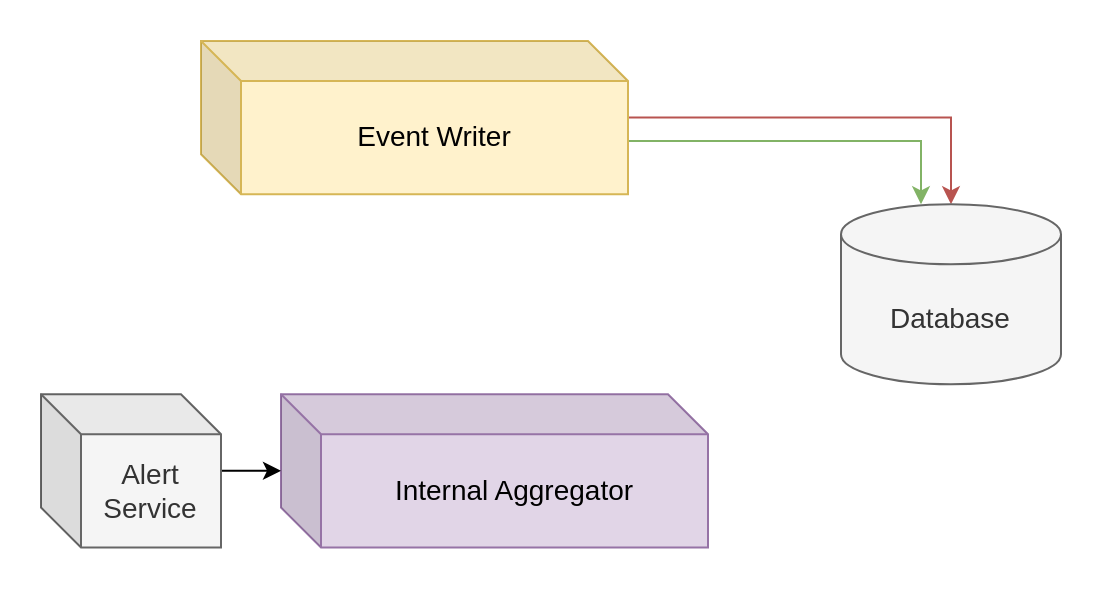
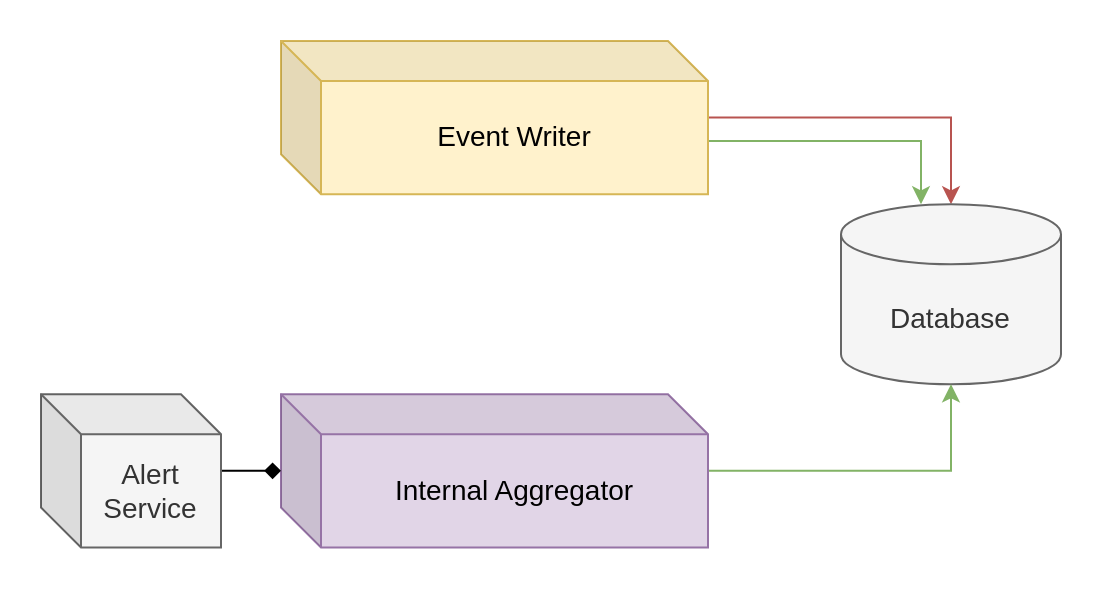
  <mxCell id="0" />
  <mxCell id="1" parent="0" />
  <mxCell id="2" style="edgeStyle=orthogonalEdgeStyle;rounded=0;orthogonalLoop=1;jettySize=auto;html=1;fontSize=14;fillColor=#d5e8d4;strokeColor=#82b366;" edge="1" parent="1" source="4" target="5"><mxGeometry relative="1" as="geometry"><Array as="points"><mxPoint x="460" y="70" /></Array></mxGeometry></mxCell>
  <mxCell id="3" style="edgeStyle=orthogonalEdgeStyle;rounded=0;orthogonalLoop=1;jettySize=auto;html=1;fontSize=14;fillColor=#f8cecc;strokeColor=#b85450;" edge="1" parent="1" source="4" target="5"><mxGeometry relative="1" as="geometry"><Array as="points"><mxPoint x="475" y="58" /></Array></mxGeometry></mxCell>
- <mxCell id="4" value="&lt;font style=&quot;font-size: 14px&quot;&gt;Event Writer&lt;/font&gt;" style="shape=cube;whiteSpace=wrap;html=1;boundedLbl=1;backgroundOutline=1;darkOpacity=0.05;darkOpacity2=0.1;fillColor=#fff2cc;strokeColor=#d6b656;" vertex="1" parent="1"><mxGeometry x="100" y="20" width="213.5" height="76.64" as="geometry" /></mxCell>
+ <mxCell id="4" value="&lt;font style=&quot;font-size: 14px&quot;&gt;Event Writer&lt;/font&gt;" style="shape=cube;whiteSpace=wrap;html=1;boundedLbl=1;backgroundOutline=1;darkOpacity=0.05;darkOpacity2=0.1;fillColor=#fff2cc;strokeColor=#d6b656;" vertex="1" parent="1"><mxGeometry x="140" y="20" width="213.5" height="76.64" as="geometry" /></mxCell>
  <mxCell id="5" value="Database" style="shape=cylinder3;whiteSpace=wrap;html=1;boundedLbl=1;backgroundOutline=1;size=15;fontSize=14;fillColor=#f5f5f5;fontColor=#333333;strokeColor=#666666;" parent="1" vertex="1"><mxGeometry x="420" y="101.64" width="110" height="90" as="geometry" /></mxCell>
+ <mxCell id="6" style="edgeStyle=orthogonalEdgeStyle;rounded=0;orthogonalLoop=1;jettySize=auto;html=1;fontSize=14;fillColor=#d5e8d4;strokeColor=#82b366;" edge="1" parent="1" source="7" target="5"><mxGeometry relative="1" as="geometry" /></mxCell>
  <mxCell id="7" value="&lt;span style=&quot;font-size: 14px&quot;&gt;Internal Aggregator&lt;/span&gt;" style="shape=cube;whiteSpace=wrap;html=1;boundedLbl=1;backgroundOutline=1;darkOpacity=0.05;darkOpacity2=0.1;fillColor=#e1d5e7;strokeColor=#9673a6;" vertex="1" parent="1"><mxGeometry x="140" y="196.64" width="213.5" height="76.64" as="geometry" /></mxCell>
- <mxCell id="8" style="edgeStyle=orthogonalEdgeStyle;rounded=0;orthogonalLoop=1;jettySize=auto;html=1;fontSize=14;" edge="1" parent="1" source="9" target="7"><mxGeometry relative="1" as="geometry" /></mxCell>
+ <mxCell id="8" style="edgeStyle=orthogonalEdgeStyle;rounded=0;orthogonalLoop=1;jettySize=auto;html=1;fontSize=14;endArrow=diamond;" edge="1" parent="1" source="9" target="7"><mxGeometry relative="1" as="geometry" /></mxCell>
  <mxCell id="9" value="&lt;span style=&quot;font-size: 14px&quot;&gt;Alert Service&lt;/span&gt;" style="shape=cube;whiteSpace=wrap;html=1;boundedLbl=1;backgroundOutline=1;darkOpacity=0.05;darkOpacity2=0.1;fillColor=#f5f5f5;fontColor=#333333;strokeColor=#666666;" vertex="1" parent="1"><mxGeometry x="20" y="196.64" width="90" height="76.64" as="geometry" /></mxCell>
